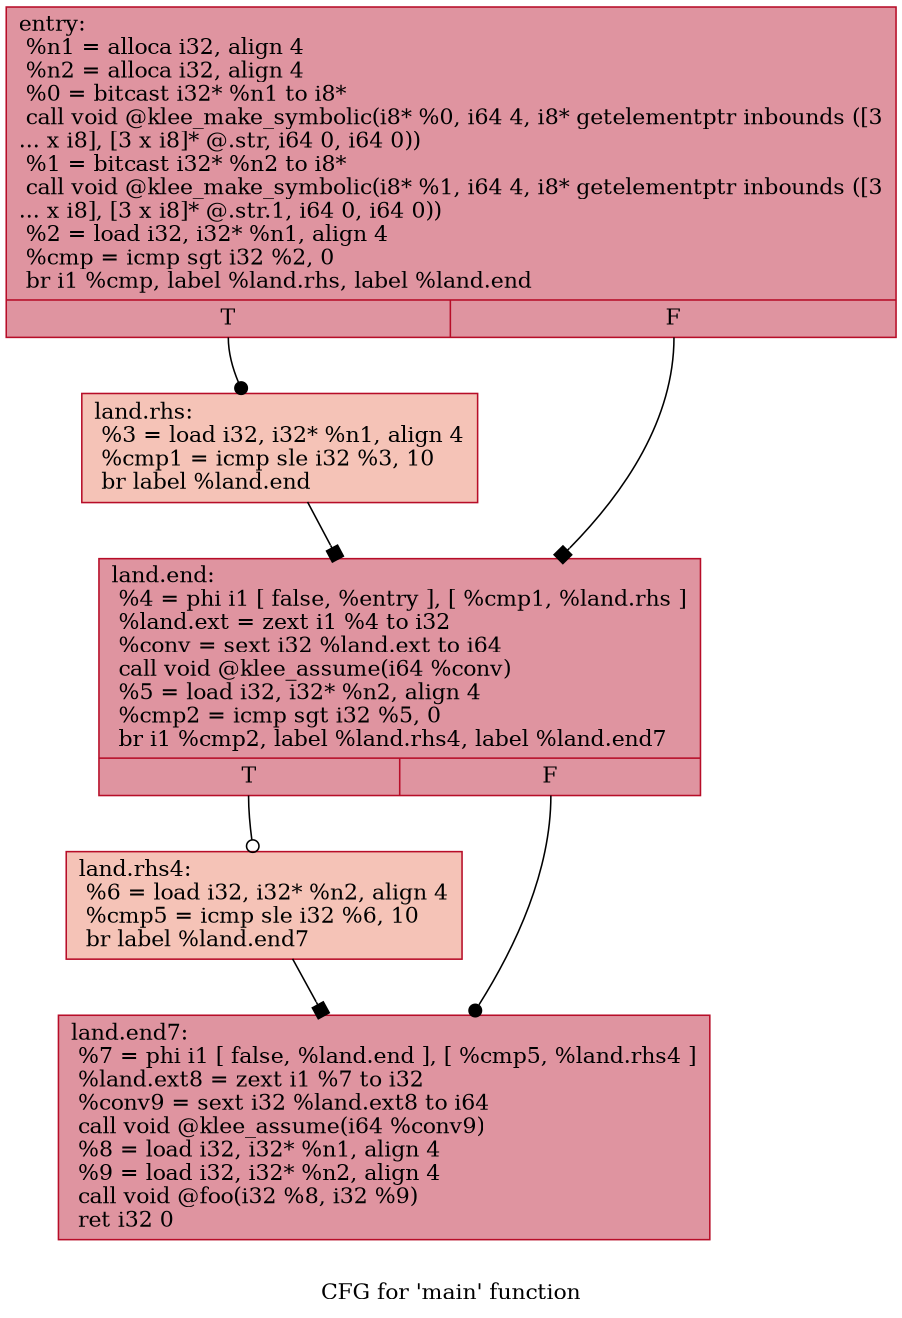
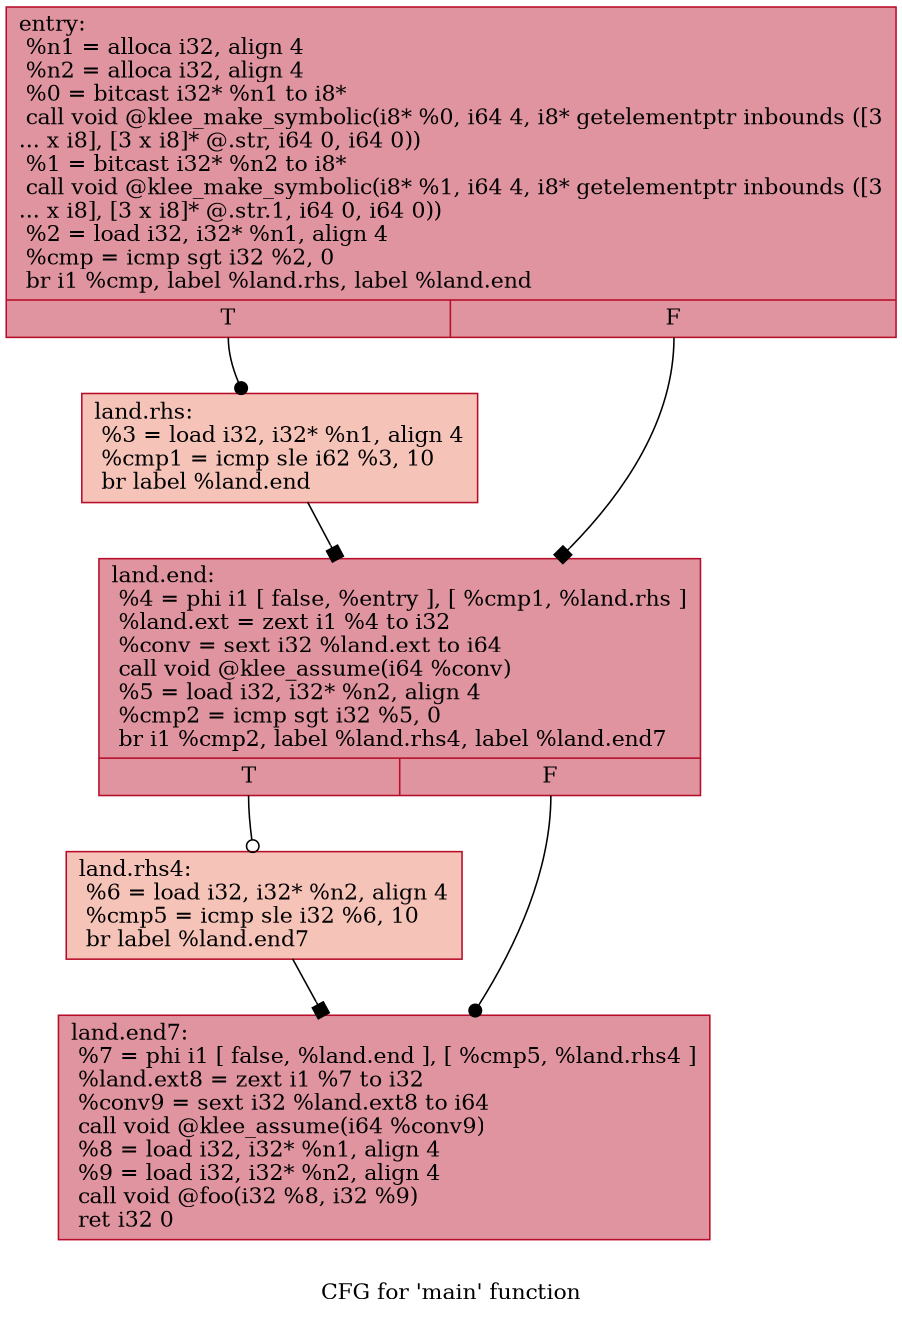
  digraph {
    label="CFG for 'main' function"
    node [color="#b70d28ff" fillcolor="#b70d2870" shape=record style=filled]
    edge [arrowhead=box]
    n1 [label="{entry:\l  %n1 = alloca i32, align 4\l  %n2 = alloca i32, align 4\l  %0 = bitcast i32* %n1 to i8*\l  call void @klee_make_symbolic(i8* %0, i64 4, i8* getelementptr inbounds ([3\l... x i8], [3 x i8]* @.str, i64 0, i64 0))\l  %1 = bitcast i32* %n2 to i8*\l  call void @klee_make_symbolic(i8* %1, i64 4, i8* getelementptr inbounds ([3\l... x i8], [3 x i8]* @.str.1, i64 0, i64 0))\l  %2 = load i32, i32* %n1, align 4\l  %cmp = icmp sgt i32 %2, 0\l  br i1 %cmp, label %land.rhs, label %land.end\l|{<s0>T|<s1>F}}"]
-   n2 [fillcolor="#e8765c70" label="{land.rhs:                                         \l  %3 = load i32, i32* %n1, align 4\l  %cmp1 = icmp sle i32 %3, 10\l  br label %land.end\l}"]
+   n2 [fillcolor="#e8765c70" label="{land.rhs:                                         \l  %3 = load i32, i32* %n1, align 4\l  %cmp1 = icmp sle i62 %3, 10\l  br label %land.end\l}"]
    n3 [label="{land.end:                                         \l  %4 = phi i1 [ false, %entry ], [ %cmp1, %land.rhs ]\l  %land.ext = zext i1 %4 to i32\l  %conv = sext i32 %land.ext to i64\l  call void @klee_assume(i64 %conv)\l  %5 = load i32, i32* %n2, align 4\l  %cmp2 = icmp sgt i32 %5, 0\l  br i1 %cmp2, label %land.rhs4, label %land.end7\l|{<s0>T|<s1>F}}"]
    n4 [fillcolor="#e8765c70" label="{land.rhs4:                                        \l  %6 = load i32, i32* %n2, align 4\l  %cmp5 = icmp sle i32 %6, 10\l  br label %land.end7\l}"]
    n5 [label="{land.end7:                                        \l  %7 = phi i1 [ false, %land.end ], [ %cmp5, %land.rhs4 ]\l  %land.ext8 = zext i1 %7 to i32\l  %conv9 = sext i32 %land.ext8 to i64\l  call void @klee_assume(i64 %conv9)\l  %8 = load i32, i32* %n1, align 4\l  %9 = load i32, i32* %n2, align 4\l  call void @foo(i32 %8, i32 %9)\l  ret i32 0\l}"]
    n1 -> n2 [tailport=s0 arrowhead=dot]
    n1 -> n3 [tailport=s1]
    n2 -> n3
    n3 -> n4 [tailport=s0 arrowhead=odot]
    n3 -> n5 [tailport=s1 arrowhead=dot]
    n4 -> n5
  }
